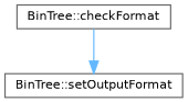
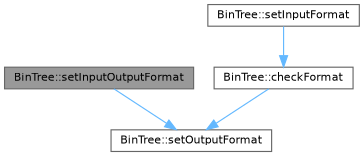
  digraph {
    rankdir=TB
    node [color=grey40 fillcolor=white fontname=Helvetica fontsize=10 shape=box style=filled]
    edge [color=steelblue1 fontname=Helvetica fontsize=10 labelfontname=Helvetica labelfontsize=10 style=solid]
+   n1 [color=gray40 fillcolor=grey60 fontcolor=black height=0.2 label="BinTree::setInputOutputFormat" width=0.4]
    n2 [height=0.2 label="BinTree::setOutputFormat" width=0.4]
+   n3 [height=0.2 label="BinTree::setInputFormat" width=0.4]
    n4 [height=0.2 label="BinTree::checkFormat" width=0.4]
+   n1 -> n2
+   n3 -> n4
    n4 -> n2
  }
